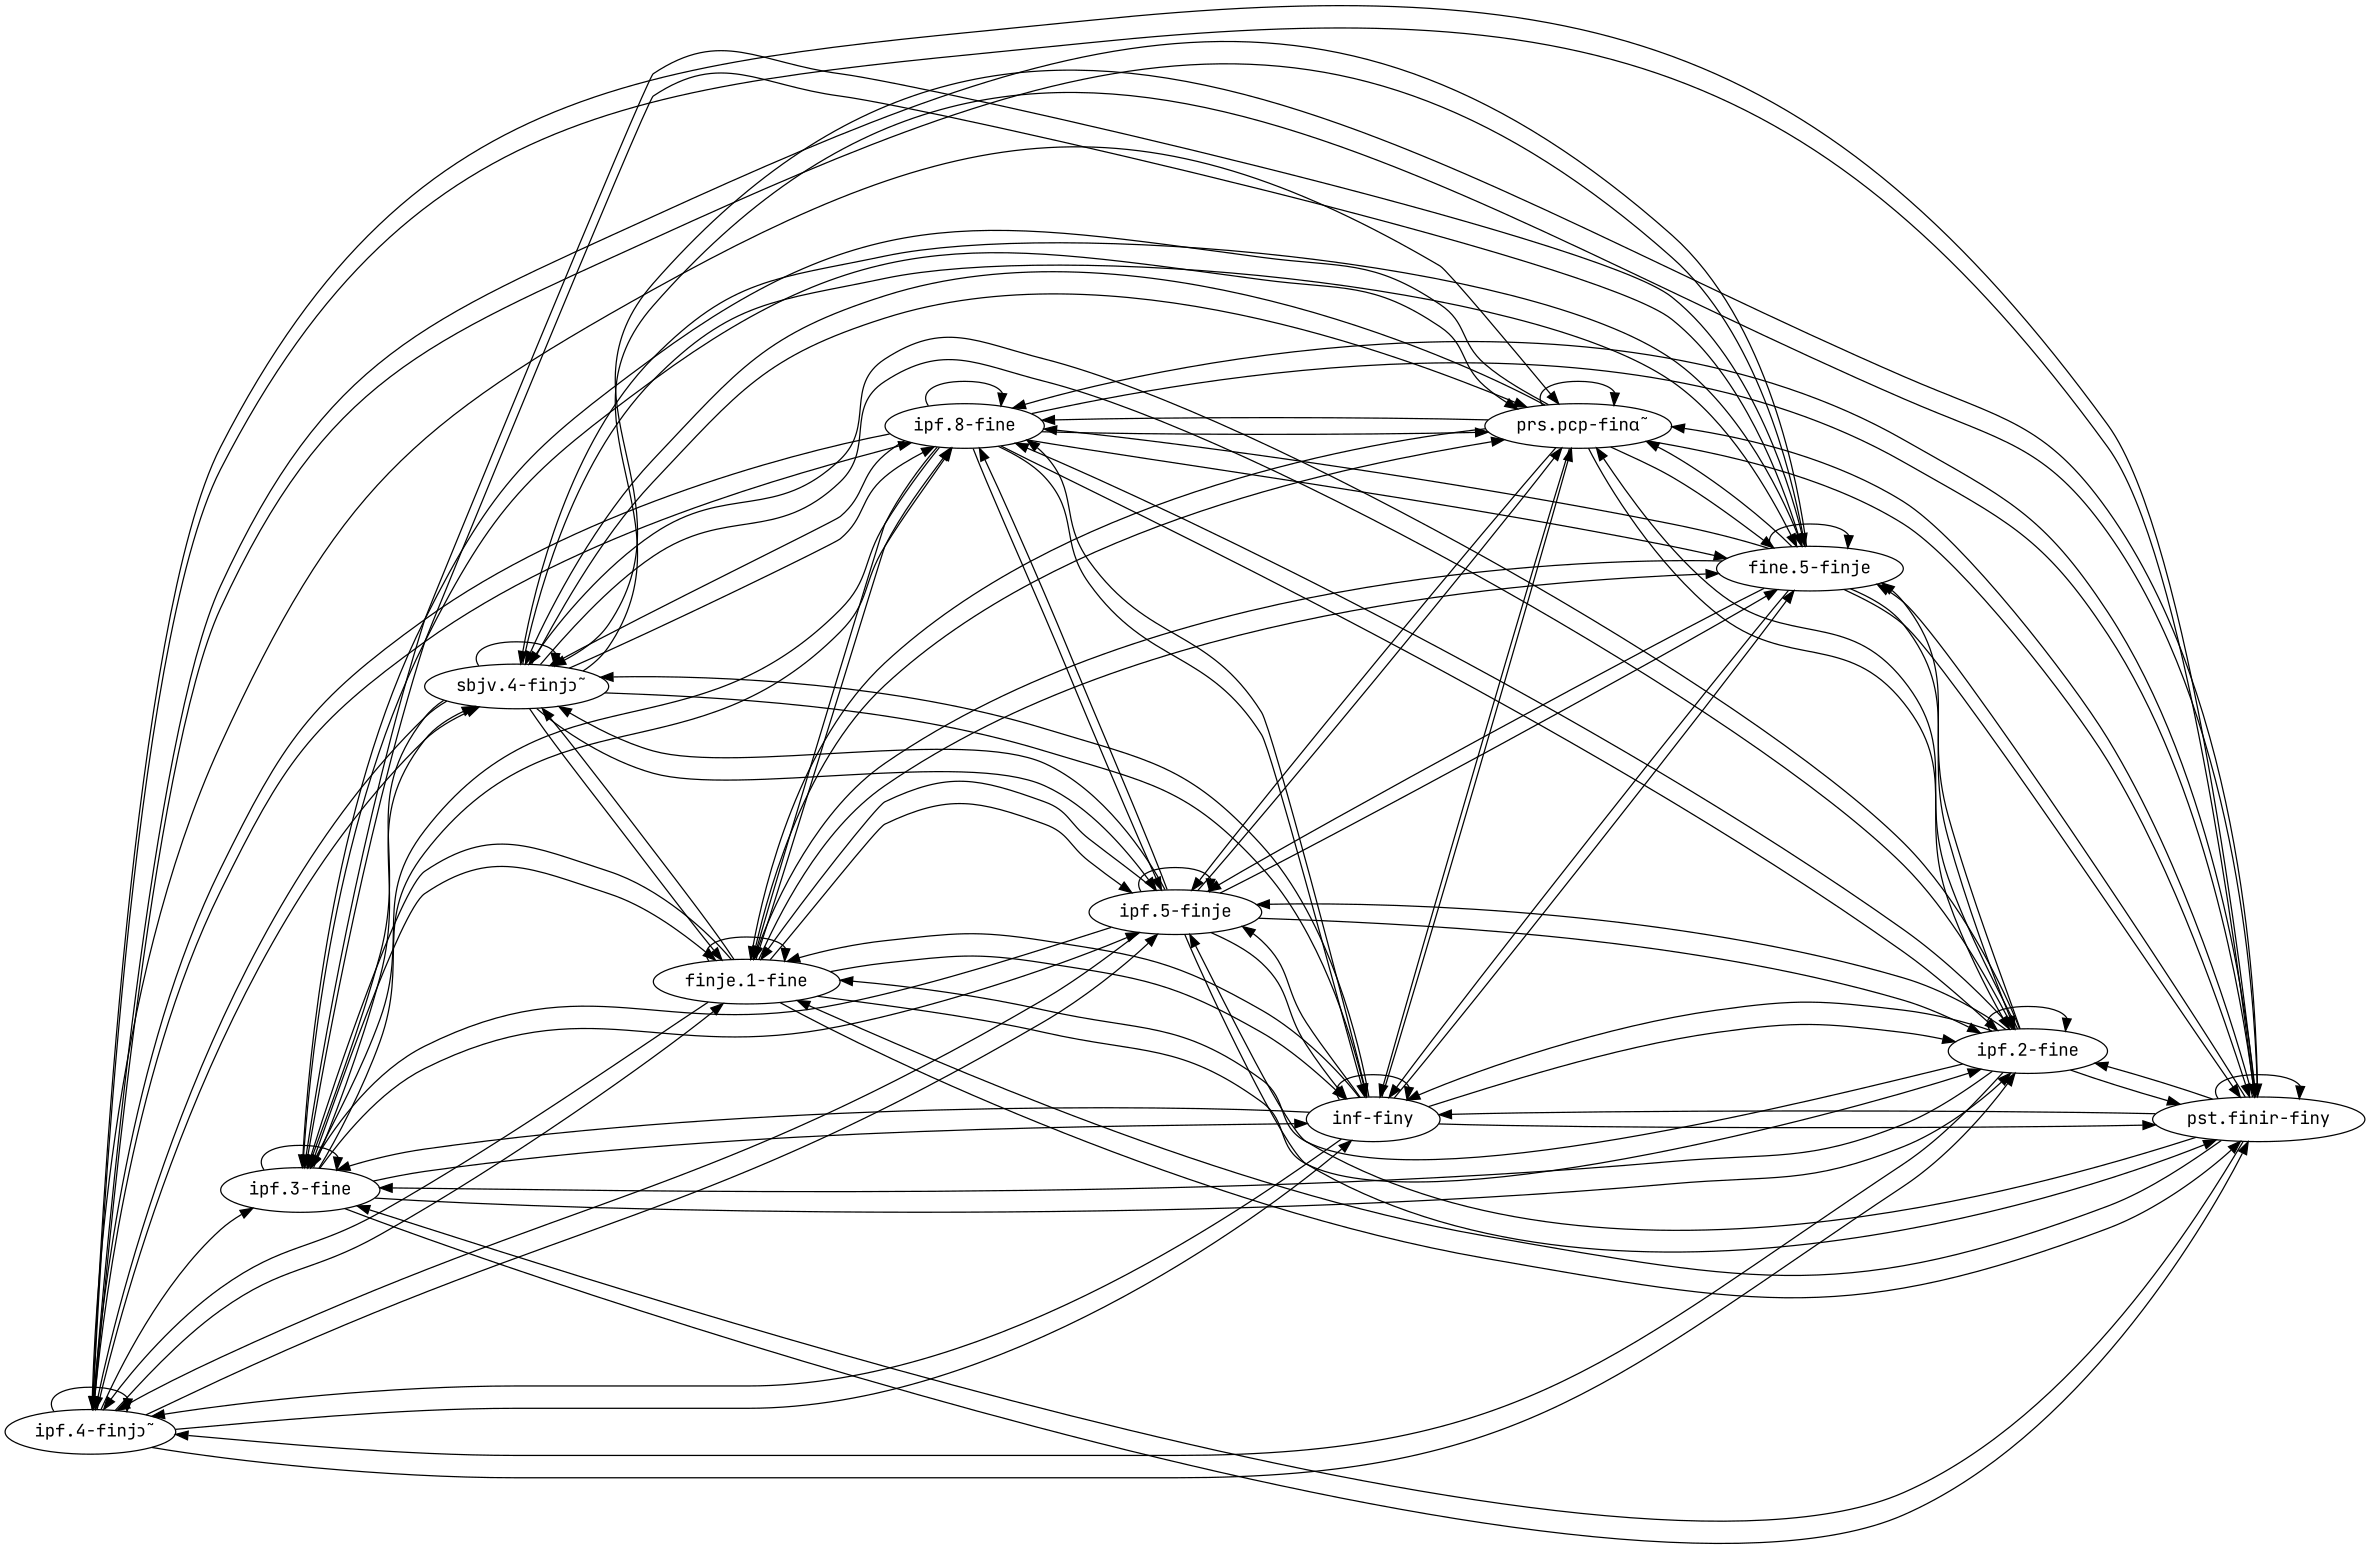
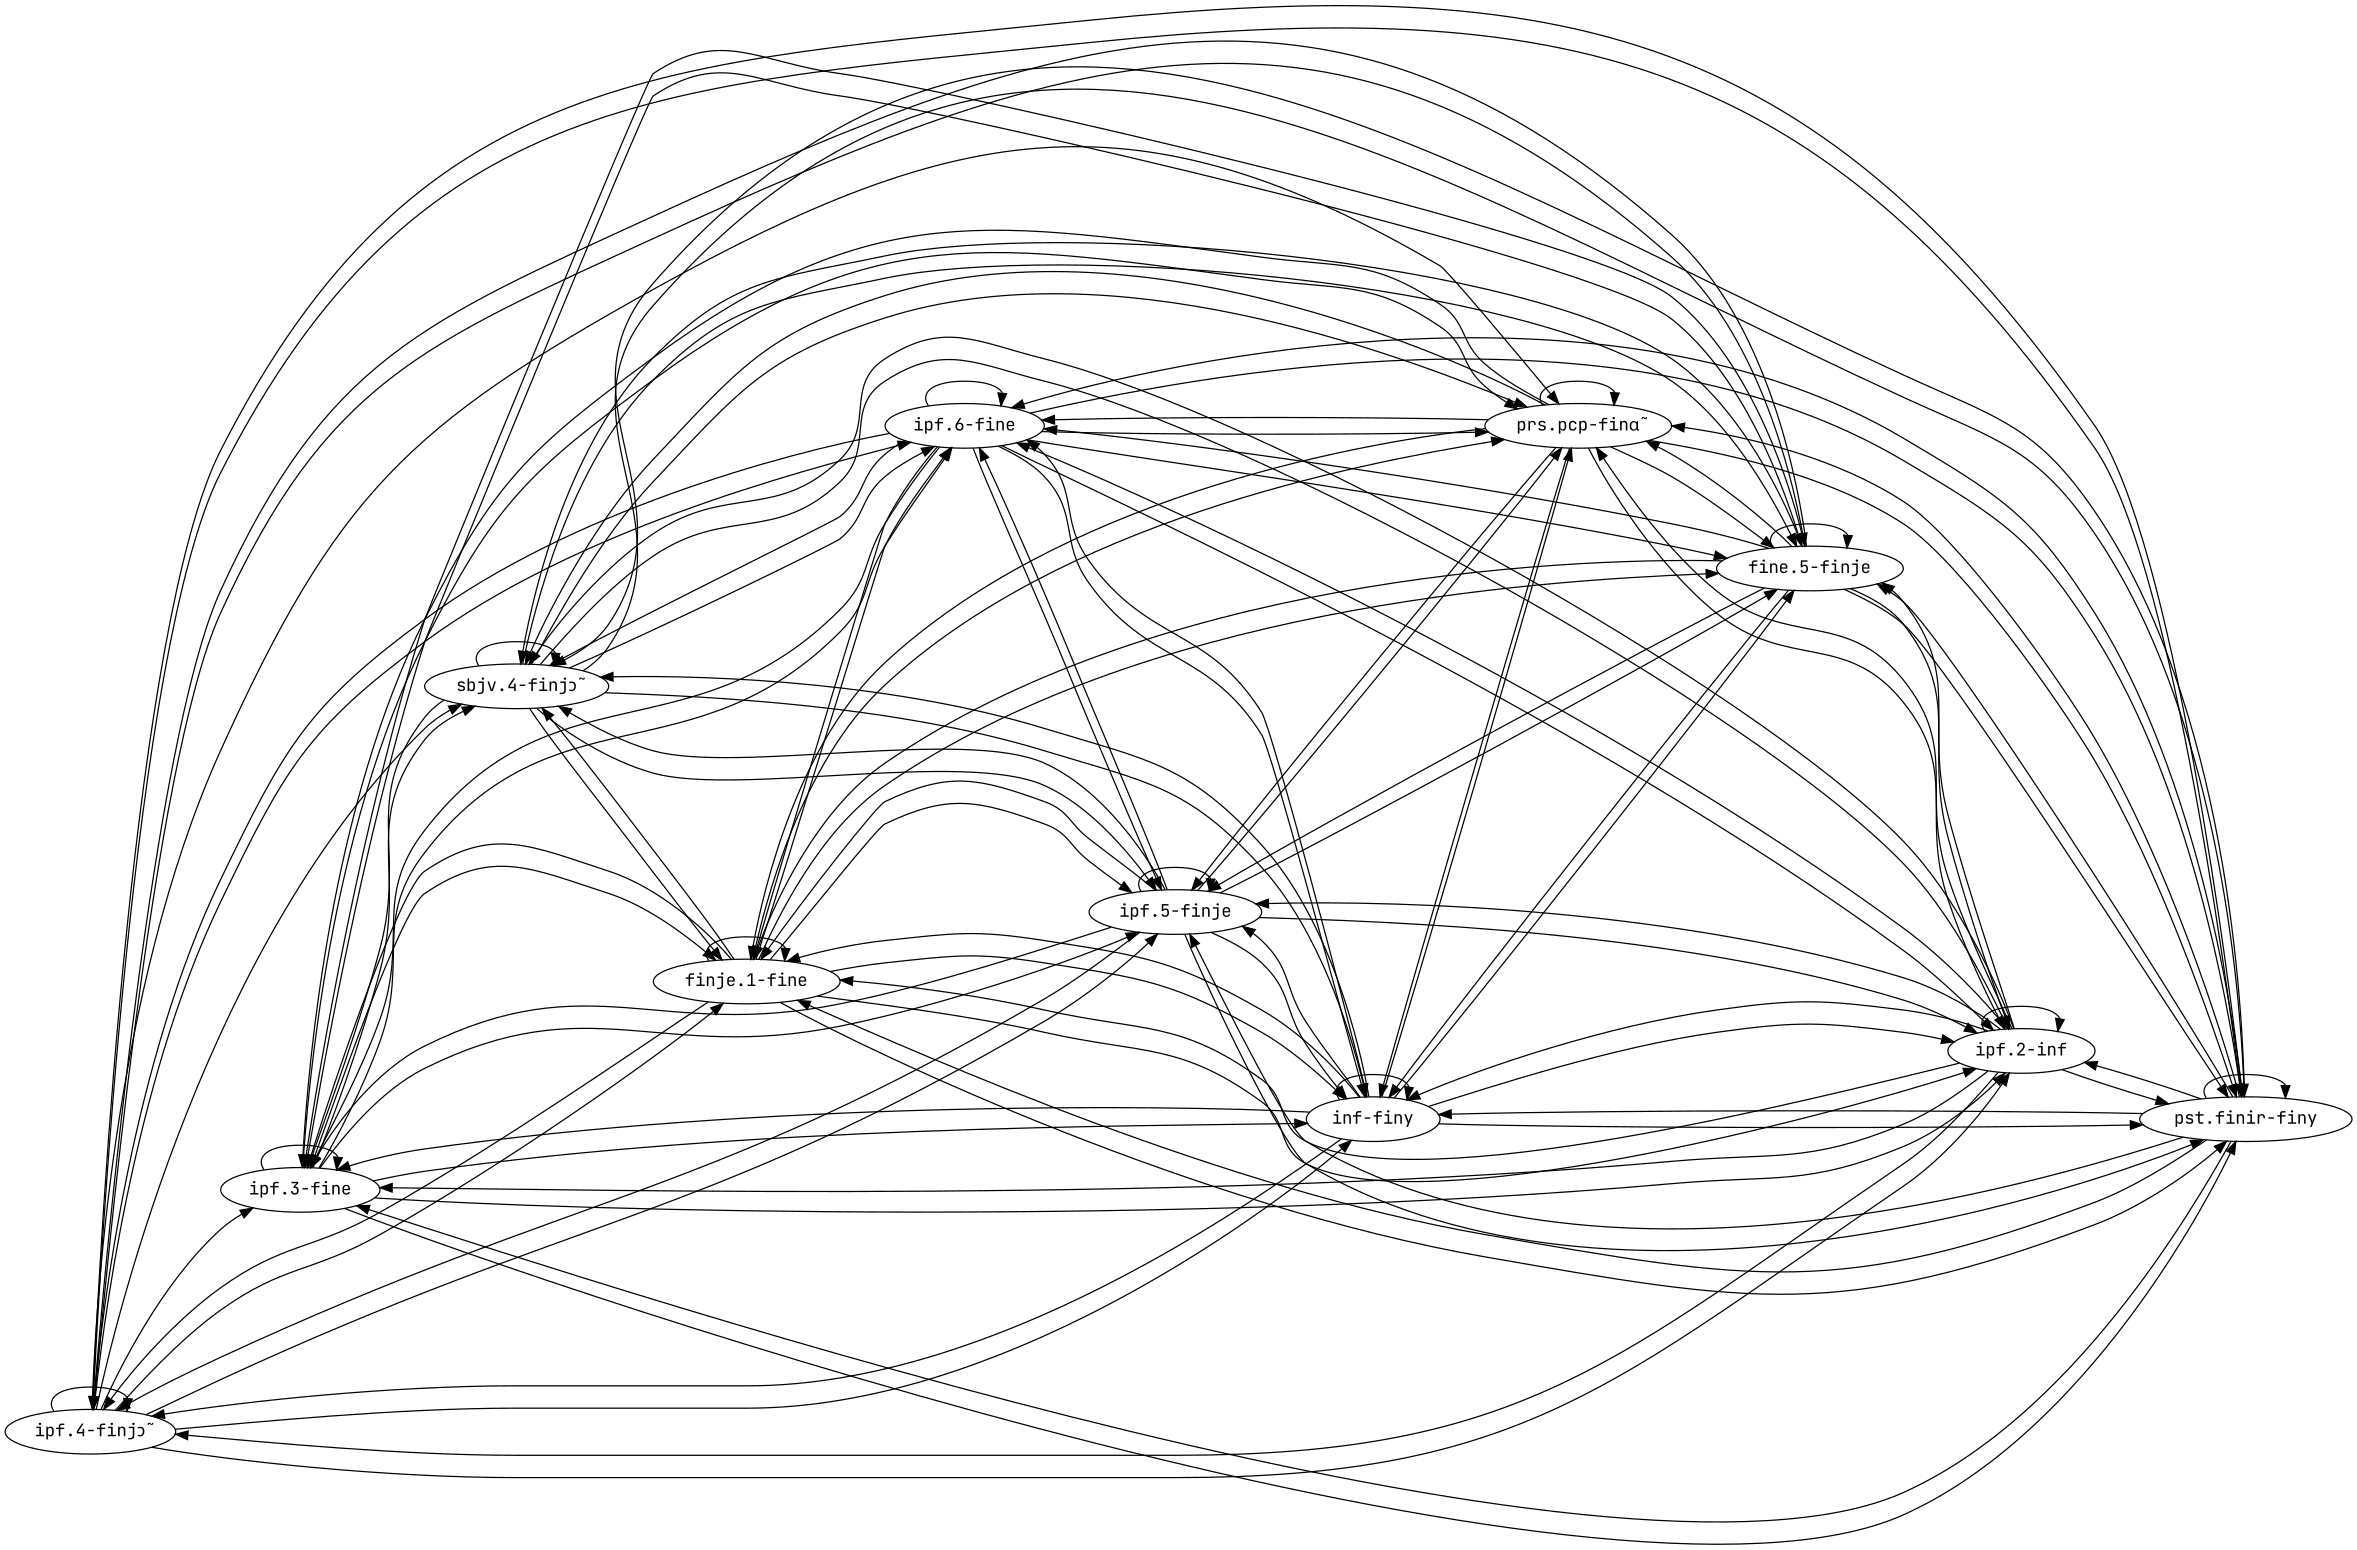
  digraph {
    fontname="JetBrains Mono"
    rankdir=LR
    node [fontname="JetBrains Mono" tense=ipf weight=0.47]
    edge [fontname="JetBrains Mono" weight=0.48]
    n1 [cell="ipf.4" label="ipf.4-finjɔ̃" weight=0.48]
    n2 [cell="ipf.3" label="ipf.3-fine"]
    n3 [cell="sbjv.4" label="sbjv.4-finjɔ̃" tense=sbjv weight=0.48]
    n4 [cell="pst.pcp" label="pst.finir-finy" tense="pst.pcp" weight=0.12]
-   n5 [cell="ipf.2" label="ipf.2-fine"]
+   n5 [cell="ipf.2" label="ipf.2-inf"]
    n6 [cell="sbjv.5" label="fine.5-finje" tense=sbjv weight=0.48]
    n7 [cell="prs.pcp" label="prs.pcp-finɑ̃" tense="prs.pcp"]
    n8 [cell=inf label="inf-finy" tense=inf weight=1.0]
    n9 [cell="ipf.5" label="ipf.5-finje" weight=0.48]
-   n10 [cell="ipf.6" label="ipf.8-fine"]
+   n10 [cell="ipf.6" label="ipf.6-fine"]
    n11 [cell="ipf.1" label="finje.1-fine"]
    n1 -> n1
    n1 -> n2 [weight=0.4324]
    n1 -> n3
    n1 -> n4 [weight=0.0048]
    n1 -> n5 [weight=0.4324]
    n1 -> n6
    n1 -> n7 [weight=0.4324]
    n1 -> n8 [weight=0.04]
    n1 -> n9
    n1 -> n10 [weight=0.4324]
    n1 -> n11 [weight=0.4324]
    n2 -> n2 [weight=0.47]
    n2 -> n3
    n2 -> n4 [weight=0.0036]
    n2 -> n5 [weight=0.47]
    n2 -> n6
    n2 -> n7 [weight=0.47]
    n2 -> n8 [weight=0.04]
    n2 -> n9
    n2 -> n10 [weight=0.47]
    n2 -> n11 [weight=0.47]
-   n3 -> n1
    n3 -> n2 [weight=0.4324]
    n3 -> n3
    n3 -> n4 [weight=0.0048]
    n3 -> n5 [weight=0.4324]
    n3 -> n6
    n3 -> n7 [weight=0.4324]
    n3 -> n8 [weight=0.04]
    n3 -> n9
    n3 -> n10 [weight=0.4324]
    n3 -> n11 [weight=0.4324]
    n4 -> n1
    n4 -> n2 [weight=0.47]
    n4 -> n3
    n4 -> n4 [weight=0.12]
    n4 -> n5 [weight=0.47]
    n4 -> n6
    n4 -> n7 [weight=0.47]
    n4 -> n8 [weight=1.0]
    n4 -> n9
    n4 -> n10 [weight=0.47]
    n4 -> n11 [weight=0.47]
    n5 -> n1
    n5 -> n2 [weight=0.47]
    n5 -> n3
    n5 -> n4 [weight=0.0036]
    n5 -> n5 [weight=0.47]
    n5 -> n6
    n5 -> n7 [weight=0.47]
    n5 -> n8 [weight=0.04]
    n5 -> n9
    n5 -> n10 [weight=0.47]
    n5 -> n11 [weight=0.47]
    n6 -> n1
    n6 -> n2 [weight=0.4324]
    n6 -> n3
    n6 -> n4 [weight=0.0048]
    n6 -> n5 [weight=0.4324]
    n6 -> n6
    n6 -> n7 [weight=0.4324]
    n6 -> n8 [weight=0.04]
    n6 -> n9
    n6 -> n10 [weight=0.4324]
    n6 -> n11 [weight=0.4324]
    n7 -> n2 [weight=0.47]
    n7 -> n3
    n7 -> n4 [weight=0.0036]
    n7 -> n5 [weight=0.47]
    n7 -> n6
    n7 -> n7 [weight=0.47]
    n7 -> n8 [weight=0.04]
    n7 -> n9
    n7 -> n10 [weight=0.47]
    n7 -> n11 [weight=0.47]
    n8 -> n1 [weight=0.2304]
    n8 -> n2 [weight=0.2209]
    n8 -> n3 [weight=0.2304]
    n8 -> n4 [weight=0.0144]
    n8 -> n5 [weight=0.2209]
    n8 -> n6 [weight=0.2304]
    n8 -> n7 [weight=0.2209]
    n8 -> n8 [weight=1.0]
    n8 -> n9 [weight=0.2304]
    n8 -> n10 [weight=0.2209]
    n8 -> n11 [weight=0.2209]
    n9 -> n1
    n9 -> n2 [weight=0.4324]
    n9 -> n3
    n9 -> n4 [weight=0.0048]
    n9 -> n5 [weight=0.4324]
    n9 -> n6
    n9 -> n7 [weight=0.4324]
    n9 -> n8 [weight=0.04]
    n9 -> n9
    n9 -> n10 [weight=0.4324]
    n9 -> n11 [weight=0.4324]
    n10 -> n1
    n10 -> n2 [weight=0.47]
    n10 -> n3
    n10 -> n4 [weight=0.0036]
    n10 -> n5 [weight=0.47]
    n10 -> n6
    n10 -> n7 [weight=0.47]
    n10 -> n8 [weight=0.04]
    n10 -> n9
    n10 -> n10 [weight=0.47]
    n10 -> n11 [weight=0.47]
    n11 -> n1
    n11 -> n2 [weight=0.47]
    n11 -> n3
    n11 -> n4 [weight=0.0036]
    n11 -> n5 [weight=0.47]
    n11 -> n6
    n11 -> n7 [weight=0.47]
    n11 -> n8 [weight=0.04]
    n11 -> n9
    n11 -> n10 [weight=0.47]
    n11 -> n11 [weight=0.47]
  }
